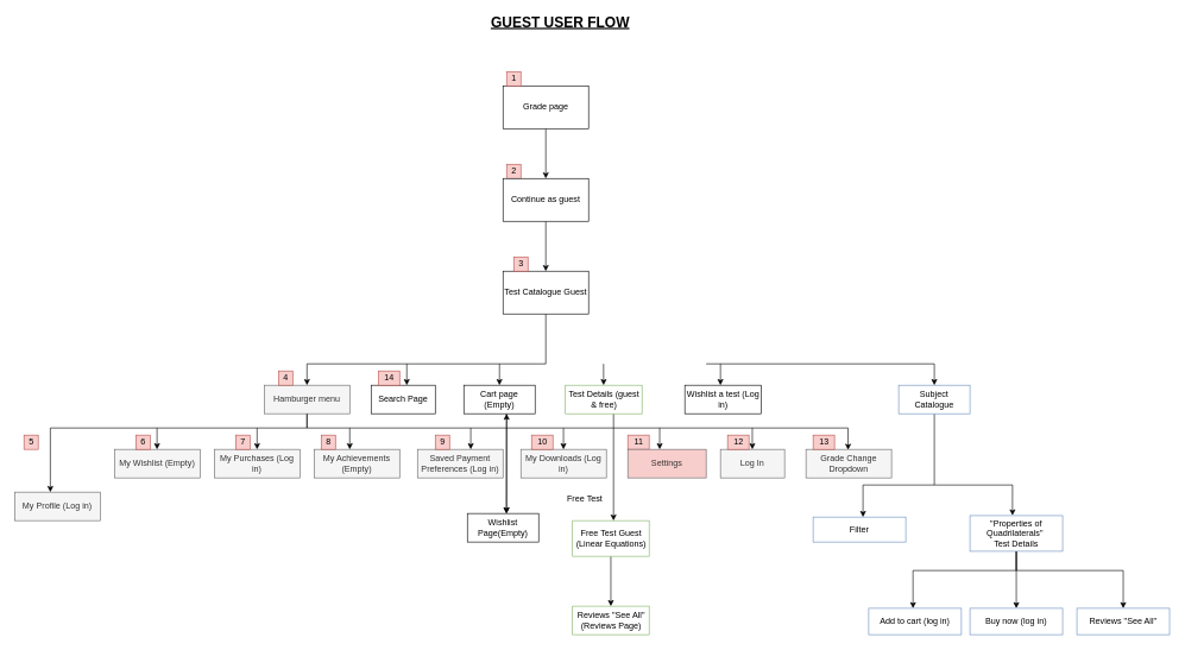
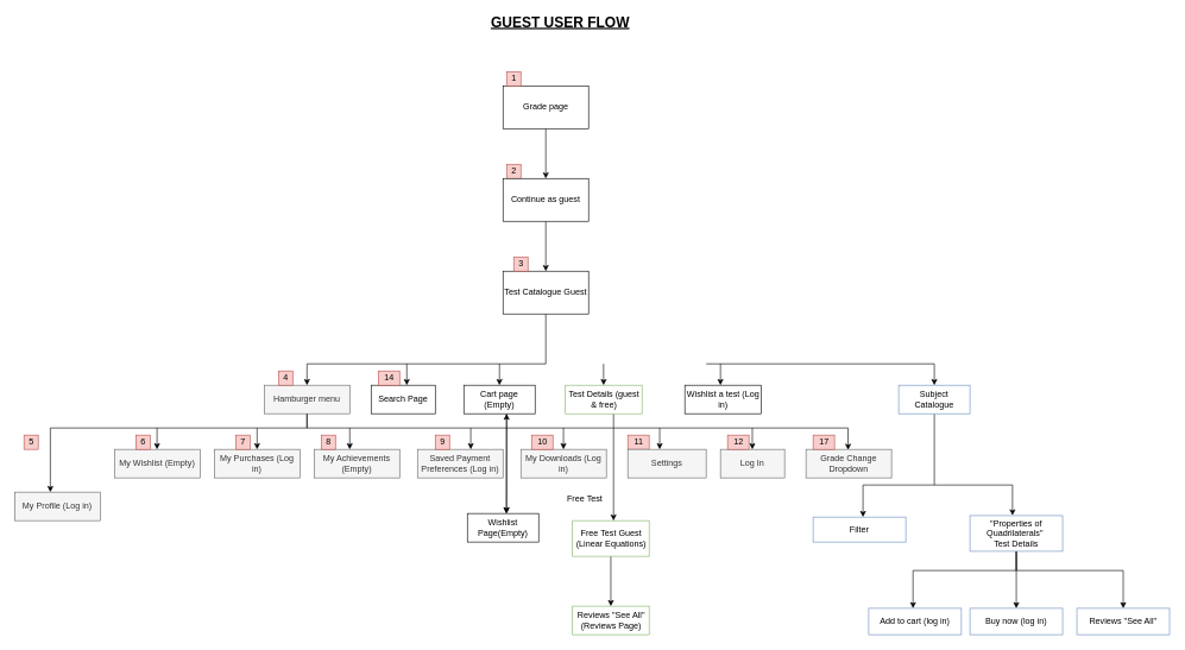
  <mxCell id="0" />
  <mxCell id="1" parent="0" />
  <mxCell id="2" style="edgeStyle=orthogonalEdgeStyle;rounded=0;orthogonalLoop=1;jettySize=auto;html=1;entryX=0.5;entryY=0;entryDx=0;entryDy=0;" edge="1" parent="1" source="3" target="69"><mxGeometry relative="1" as="geometry"><mxPoint x="765" y="240" as="targetPoint" /></mxGeometry></mxCell>
  <mxCell id="3" value="Grade page" style="rounded=0;whiteSpace=wrap;html=1;" vertex="1" parent="1"><mxGeometry x="705" y="120" width="120" height="60" as="geometry" /></mxCell>
  <mxCell id="4" value="&lt;font style=&quot;font-size: 20px&quot;&gt;&lt;b&gt;&lt;u&gt;GUEST USER FLOW&lt;/u&gt;&lt;/b&gt;&lt;/font&gt;" style="text;html=1;align=center;verticalAlign=middle;resizable=0;points=[];autosize=1;strokeColor=none;" vertex="1" parent="1"><mxGeometry x="680" y="20" width="210" height="20" as="geometry" /></mxCell>
  <mxCell id="5" value="" style="edgeStyle=orthogonalEdgeStyle;rounded=0;orthogonalLoop=1;jettySize=auto;html=1;" edge="1" parent="1" source="6" target="8"><mxGeometry relative="1" as="geometry"><Array as="points"><mxPoint x="765" y="510" /><mxPoint x="430" y="510" /></Array></mxGeometry></mxCell>
  <mxCell id="6" value="Test Catalogue Guest" style="rounded=0;whiteSpace=wrap;html=1;" vertex="1" parent="1"><mxGeometry x="705" y="380" width="120" height="60" as="geometry" /></mxCell>
  <mxCell id="7" value="" style="edgeStyle=orthogonalEdgeStyle;rounded=0;orthogonalLoop=1;jettySize=auto;html=1;" edge="1" parent="1" source="8" target="20"><mxGeometry relative="1" as="geometry"><Array as="points"><mxPoint x="430" y="600" /><mxPoint x="70" y="600" /></Array></mxGeometry></mxCell>
  <mxCell id="8" value="Hamburger menu" style="rounded=0;whiteSpace=wrap;html=1;strokeColor=#666666;fillColor=#f5f5f5;fontColor=#333333;" vertex="1" parent="1"><mxGeometry x="370" y="540" width="120" height="40" as="geometry" /></mxCell>
  <mxCell id="9" style="edgeStyle=orthogonalEdgeStyle;rounded=0;orthogonalLoop=1;jettySize=auto;html=1;" edge="1" parent="1"><mxGeometry relative="1" as="geometry"><mxPoint x="1310" y="540" as="targetPoint" /><mxPoint x="990" y="510" as="sourcePoint" /><Array as="points"><mxPoint x="1310" y="510" /></Array></mxGeometry></mxCell>
  <mxCell id="10" style="edgeStyle=orthogonalEdgeStyle;rounded=0;orthogonalLoop=1;jettySize=auto;html=1;" edge="1" parent="1"><mxGeometry relative="1" as="geometry"><mxPoint x="570" y="540" as="targetPoint" /><mxPoint x="570" y="510" as="sourcePoint" /><Array as="points"><mxPoint x="570" y="510" /><mxPoint x="570" y="520" /></Array></mxGeometry></mxCell>
  <mxCell id="11" value="Search Page" style="rounded=0;whiteSpace=wrap;html=1;" vertex="1" parent="1"><mxGeometry x="520" y="540" width="90" height="40" as="geometry" /></mxCell>
  <mxCell id="12" style="edgeStyle=orthogonalEdgeStyle;rounded=0;orthogonalLoop=1;jettySize=auto;html=1;" edge="1" parent="1" source="13"><mxGeometry relative="1" as="geometry"><mxPoint x="710" y="720" as="targetPoint" /><Array as="points"><mxPoint x="710" y="720" /><mxPoint x="710" y="720" /></Array></mxGeometry></mxCell>
  <mxCell id="13" value="Cart page (Empty)" style="rounded=0;whiteSpace=wrap;html=1;" vertex="1" parent="1"><mxGeometry x="650" y="540" width="100" height="40" as="geometry" /></mxCell>
  <mxCell id="14" value="" style="edgeStyle=orthogonalEdgeStyle;rounded=0;orthogonalLoop=1;jettySize=auto;html=1;exitX=0.5;exitY=1;exitDx=0;exitDy=0;" edge="1" parent="1" source="15"><mxGeometry relative="1" as="geometry"><mxPoint x="1310" y="575" as="sourcePoint" /><mxPoint x="1210" y="725" as="targetPoint" /><Array as="points"><mxPoint x="1310" y="680" /><mxPoint x="1210" y="680" /><mxPoint x="1210" y="725" /></Array></mxGeometry></mxCell>
  <mxCell id="15" value="Subject Catalogue" style="rounded=0;whiteSpace=wrap;html=1;strokeColor=#6c8ebf;fillColor=#FFFFFF;" vertex="1" parent="1"><mxGeometry x="1260" y="540" width="100" height="40" as="geometry" /></mxCell>
  <mxCell id="16" style="edgeStyle=orthogonalEdgeStyle;rounded=0;orthogonalLoop=1;jettySize=auto;html=1;" edge="1" parent="1"><mxGeometry relative="1" as="geometry"><mxPoint x="700" y="540" as="targetPoint" /><mxPoint x="700" y="510" as="sourcePoint" /><Array as="points"><mxPoint x="700" y="520" /><mxPoint x="700" y="520" /></Array></mxGeometry></mxCell>
  <mxCell id="17" style="edgeStyle=orthogonalEdgeStyle;rounded=0;orthogonalLoop=1;jettySize=auto;html=1;" edge="1" parent="1"><mxGeometry relative="1" as="geometry"><mxPoint x="846.05" y="540" as="targetPoint" /><mxPoint x="846.05" y="510" as="sourcePoint" /><Array as="points"><mxPoint x="846.05" y="530" /><mxPoint x="846.05" y="530" /></Array></mxGeometry></mxCell>
  <mxCell id="18" style="edgeStyle=orthogonalEdgeStyle;rounded=0;orthogonalLoop=1;jettySize=auto;html=1;" edge="1" parent="1" source="19"><mxGeometry relative="1" as="geometry"><mxPoint x="860" y="730" as="targetPoint" /><Array as="points"><mxPoint x="860" y="680" /><mxPoint x="860" y="680" /></Array></mxGeometry></mxCell>
  <mxCell id="19" value="Test Details (guest &amp;amp; free)" style="rounded=0;whiteSpace=wrap;html=1;strokeColor=#82b366;fillColor=#FFFFFF;" vertex="1" parent="1"><mxGeometry x="792.5" y="540" width="107.5" height="40" as="geometry" /></mxCell>
  <mxCell id="20" value="My Profile (Log in)" style="rounded=0;whiteSpace=wrap;html=1;fillColor=#f5f5f5;strokeColor=#666666;fontColor=#333333;" vertex="1" parent="1"><mxGeometry x="20" y="690" width="120" height="40" as="geometry" /></mxCell>
  <mxCell id="21" value="" style="edgeStyle=orthogonalEdgeStyle;rounded=0;orthogonalLoop=1;jettySize=auto;html=1;entryX=0.492;entryY=0.018;entryDx=0;entryDy=0;entryPerimeter=0;exitX=0.5;exitY=1;exitDx=0;exitDy=0;exitPerimeter=0;" edge="1" parent="1" source="8" target="30"><mxGeometry relative="1" as="geometry"><mxPoint x="799.97" y="590" as="sourcePoint" /><mxPoint x="1179.97" y="650" as="targetPoint" /><Array as="points"><mxPoint x="430" y="600" /><mxPoint x="1189" y="600" /></Array></mxGeometry></mxCell>
  <mxCell id="22" style="edgeStyle=orthogonalEdgeStyle;rounded=0;orthogonalLoop=1;jettySize=auto;html=1;" edge="1" parent="1"><mxGeometry relative="1" as="geometry"><mxPoint x="219.66" y="630" as="targetPoint" /><mxPoint x="219.66" y="600" as="sourcePoint" /><Array as="points"><mxPoint x="219.66" y="600" /><mxPoint x="219.66" y="610" /></Array></mxGeometry></mxCell>
  <mxCell id="23" value="My Wishlist (Empty)" style="rounded=0;whiteSpace=wrap;html=1;fillColor=#f5f5f5;strokeColor=#666666;fontColor=#333333;" vertex="1" parent="1"><mxGeometry x="160" y="630" width="120" height="40" as="geometry" /></mxCell>
  <mxCell id="24" style="edgeStyle=orthogonalEdgeStyle;rounded=0;orthogonalLoop=1;jettySize=auto;html=1;" edge="1" parent="1"><mxGeometry relative="1" as="geometry"><mxPoint x="360" y="630" as="targetPoint" /><mxPoint x="360" y="600" as="sourcePoint" /><Array as="points"><mxPoint x="360" y="600" /><mxPoint x="360" y="610" /></Array></mxGeometry></mxCell>
  <mxCell id="25" value="My Achievements (Empty)" style="rounded=0;whiteSpace=wrap;html=1;fillColor=#f5f5f5;strokeColor=#666666;fontColor=#333333;" vertex="1" parent="1"><mxGeometry x="440" y="630" width="120" height="40" as="geometry" /></mxCell>
  <mxCell id="26" value="Saved Payment Preferences (Log in)" style="rounded=0;whiteSpace=wrap;html=1;fillColor=#f5f5f5;strokeColor=#666666;fontColor=#333333;" vertex="1" parent="1"><mxGeometry x="585" y="630" width="120" height="40" as="geometry" /></mxCell>
  <mxCell id="27" value="My Downloads (Log in)" style="rounded=0;whiteSpace=wrap;html=1;fillColor=#f5f5f5;strokeColor=#666666;fontColor=#333333;" vertex="1" parent="1"><mxGeometry x="730" y="630" width="120" height="40" as="geometry" /></mxCell>
  <mxCell id="28" value="My Purchases (Log in)" style="rounded=0;whiteSpace=wrap;html=1;fillColor=#f5f5f5;strokeColor=#666666;fontColor=#333333;" vertex="1" parent="1"><mxGeometry x="300" y="630" width="120" height="40" as="geometry" /></mxCell>
  <mxCell id="29" value="Log In" style="rounded=0;whiteSpace=wrap;html=1;fillColor=#f5f5f5;strokeColor=#666666;fontColor=#333333;" vertex="1" parent="1"><mxGeometry x="1010" y="630" width="90" height="40" as="geometry" /></mxCell>
  <mxCell id="30" value="Grade Change Dropdown" style="rounded=0;whiteSpace=wrap;html=1;fillColor=#f5f5f5;strokeColor=#666666;fontColor=#333333;" vertex="1" parent="1"><mxGeometry x="1130" y="630" width="120" height="40" as="geometry" /></mxCell>
  <mxCell id="31" style="edgeStyle=orthogonalEdgeStyle;rounded=0;orthogonalLoop=1;jettySize=auto;html=1;" edge="1" parent="1"><mxGeometry relative="1" as="geometry"><mxPoint x="659.76" y="630" as="targetPoint" /><mxPoint x="659.76" y="600" as="sourcePoint" /><Array as="points"><mxPoint x="659.76" y="600" /><mxPoint x="659.76" y="610" /></Array></mxGeometry></mxCell>
  <mxCell id="32" style="edgeStyle=orthogonalEdgeStyle;rounded=0;orthogonalLoop=1;jettySize=auto;html=1;" edge="1" parent="1"><mxGeometry relative="1" as="geometry"><mxPoint x="490" y="630" as="targetPoint" /><mxPoint x="490" y="600" as="sourcePoint" /><Array as="points"><mxPoint x="490" y="600" /><mxPoint x="490" y="610" /></Array></mxGeometry></mxCell>
  <mxCell id="33" style="edgeStyle=orthogonalEdgeStyle;rounded=0;orthogonalLoop=1;jettySize=auto;html=1;" edge="1" parent="1"><mxGeometry relative="1" as="geometry"><mxPoint x="789.76" y="630" as="targetPoint" /><mxPoint x="789.76" y="600" as="sourcePoint" /><Array as="points"><mxPoint x="789.76" y="600" /><mxPoint x="789.76" y="610" /></Array></mxGeometry></mxCell>
  <mxCell id="34" style="edgeStyle=orthogonalEdgeStyle;rounded=0;orthogonalLoop=1;jettySize=auto;html=1;" edge="1" parent="1"><mxGeometry relative="1" as="geometry"><mxPoint x="924.76" y="630" as="targetPoint" /><mxPoint x="924.76" y="600" as="sourcePoint" /><Array as="points"><mxPoint x="924.76" y="600" /><mxPoint x="924.76" y="610" /></Array></mxGeometry></mxCell>
  <mxCell id="35" style="edgeStyle=orthogonalEdgeStyle;rounded=0;orthogonalLoop=1;jettySize=auto;html=1;" edge="1" parent="1"><mxGeometry relative="1" as="geometry"><mxPoint x="1054.71" y="630" as="targetPoint" /><mxPoint x="1054.71" y="600" as="sourcePoint" /><Array as="points"><mxPoint x="1054.71" y="600" /><mxPoint x="1054.71" y="610" /></Array></mxGeometry></mxCell>
  <mxCell id="36" style="edgeStyle=orthogonalEdgeStyle;rounded=0;orthogonalLoop=1;jettySize=auto;html=1;" edge="1" parent="1"><mxGeometry relative="1" as="geometry"><mxPoint x="1010" y="540" as="targetPoint" /><mxPoint x="1010" y="510" as="sourcePoint" /><Array as="points"><mxPoint x="1009.95" y="520" /><mxPoint x="1009.95" y="520" /></Array></mxGeometry></mxCell>
  <mxCell id="37" value="Wishlist a test (Log in)" style="rounded=0;whiteSpace=wrap;html=1;" vertex="1" parent="1"><mxGeometry x="960" y="540" width="107.5" height="40" as="geometry" /></mxCell>
  <mxCell id="38" value="1" style="text;html=1;align=center;verticalAlign=middle;resizable=0;points=[];autosize=1;strokeColor=#b85450;fillColor=#f8cecc;" vertex="1" parent="1"><mxGeometry x="710" y="100" width="20" height="20" as="geometry" /></mxCell>
  <mxCell id="39" value="2" style="text;html=1;align=center;verticalAlign=middle;resizable=0;points=[];autosize=1;strokeColor=#b85450;fillColor=#f8cecc;" vertex="1" parent="1"><mxGeometry x="710" width="20" height="20" as="geometry" y="230" /></mxCell>
  <mxCell id="40" value="3" style="text;html=1;align=center;verticalAlign=middle;resizable=0;points=[];autosize=1;strokeColor=#b85450;fillColor=#f8cecc;" vertex="1" parent="1"><mxGeometry x="720" y="360" width="20" height="20" as="geometry" /></mxCell>
  <mxCell id="41" value="4" style="text;html=1;align=center;verticalAlign=middle;resizable=0;points=[];autosize=1;strokeColor=#b85450;fillColor=#f8cecc;" vertex="1" parent="1"><mxGeometry x="390" y="520" width="20" height="20" as="geometry" /></mxCell>
  <mxCell id="42" value="5" style="text;html=1;align=center;verticalAlign=middle;resizable=0;points=[];autosize=1;strokeColor=#b85450;fillColor=#f8cecc;" vertex="1" parent="1"><mxGeometry x="33" y="610" width="20" height="20" as="geometry" /></mxCell>
  <mxCell id="43" value="6" style="text;html=1;align=center;verticalAlign=middle;resizable=0;points=[];autosize=1;strokeColor=#b85450;fillColor=#f8cecc;" vertex="1" parent="1"><mxGeometry x="190" y="610" width="20" height="20" as="geometry" /></mxCell>
  <mxCell id="44" value="7" style="text;html=1;align=center;verticalAlign=middle;resizable=0;points=[];autosize=1;strokeColor=#b85450;fillColor=#f8cecc;" vertex="1" parent="1"><mxGeometry x="330" y="610" width="20" height="20" as="geometry" /></mxCell>
  <mxCell id="45" value="8" style="text;html=1;align=center;verticalAlign=middle;resizable=0;points=[];autosize=1;strokeColor=#b85450;fillColor=#f8cecc;" vertex="1" parent="1"><mxGeometry x="450" y="610" width="20" height="20" as="geometry" /></mxCell>
  <mxCell id="46" value="9" style="text;html=1;align=center;verticalAlign=middle;resizable=0;points=[];autosize=1;strokeColor=#b85450;fillColor=#f8cecc;" vertex="1" parent="1"><mxGeometry x="610" y="610" width="20" height="20" as="geometry" /></mxCell>
  <mxCell id="47" value="10" style="text;html=1;align=center;verticalAlign=middle;resizable=0;points=[];autosize=1;strokeColor=#b85450;fillColor=#f8cecc;" vertex="1" parent="1"><mxGeometry x="745" y="610" width="30" height="20" as="geometry" /></mxCell>
  <mxCell id="48" value="11" style="text;html=1;align=center;verticalAlign=middle;resizable=0;points=[];autosize=1;strokeColor=#b85450;fillColor=#f8cecc;" vertex="1" parent="1"><mxGeometry x="880" y="610" width="30" height="20" as="geometry" /></mxCell>
  <mxCell id="49" value="12" style="text;html=1;align=center;verticalAlign=middle;resizable=0;points=[];autosize=1;strokeColor=#b85450;fillColor=#f8cecc;" vertex="1" parent="1"><mxGeometry x="1020" y="610" width="30" height="20" as="geometry" /></mxCell>
- <mxCell id="50" value="13" style="text;html=1;align=center;verticalAlign=middle;resizable=0;points=[];autosize=1;strokeColor=#b85450;fillColor=#f8cecc;" vertex="1" parent="1"><mxGeometry x="1140" y="610" width="30" height="20" as="geometry" /></mxCell>
+ <mxCell id="50" value="17" style="text;html=1;align=center;verticalAlign=middle;resizable=0;points=[];autosize=1;strokeColor=#b85450;fillColor=#f8cecc;" vertex="1" parent="1"><mxGeometry x="1140" y="610" width="30" height="20" as="geometry" /></mxCell>
  <mxCell id="51" value="14" style="text;html=1;align=center;verticalAlign=middle;resizable=0;points=[];autosize=1;strokeColor=#b85450;fillColor=#f8cecc;" vertex="1" parent="1"><mxGeometry x="530" y="520" width="30" height="20" as="geometry" /></mxCell>
  <mxCell id="52" value="" style="edgeStyle=orthogonalEdgeStyle;rounded=0;orthogonalLoop=1;jettySize=auto;html=1;" edge="1" parent="1" source="53" target="65"><mxGeometry relative="1" as="geometry" /></mxCell>
  <mxCell id="53" value="Free Test Guest (Linear Equations)" style="rounded=0;whiteSpace=wrap;html=1;strokeColor=#82b366;fillColor=#FFFFFF;" vertex="1" parent="1"><mxGeometry x="802.5" y="730" width="107.5" height="50" as="geometry" /></mxCell>
  <mxCell id="54" value="Free Test" style="text;html=1;strokeColor=none;fillColor=none;align=center;verticalAlign=middle;whiteSpace=wrap;rounded=0;" vertex="1" parent="1"><mxGeometry x="790" y="690" width="60" height="20" as="geometry" /></mxCell>
  <mxCell id="55" value="Filter" style="rounded=0;whiteSpace=wrap;html=1;strokeColor=#6c8ebf;fillColor=#FFFFFF;" vertex="1" parent="1"><mxGeometry x="1140" y="725" width="130" height="35" as="geometry" /></mxCell>
  <mxCell id="56" style="edgeStyle=orthogonalEdgeStyle;rounded=0;orthogonalLoop=1;jettySize=auto;html=1;entryX=0.459;entryY=-0.005;entryDx=0;entryDy=0;entryPerimeter=0;" edge="1" parent="1" target="60"><mxGeometry relative="1" as="geometry"><mxPoint x="1420" y="720" as="targetPoint" /><mxPoint x="1310" y="680" as="sourcePoint" /><Array as="points"><mxPoint x="1420" y="680" /></Array></mxGeometry></mxCell>
  <mxCell id="57" value="" style="edgeStyle=orthogonalEdgeStyle;rounded=0;orthogonalLoop=1;jettySize=auto;html=1;" edge="1" parent="1" source="60" target="62"><mxGeometry relative="1" as="geometry" /></mxCell>
  <mxCell id="58" value="" style="edgeStyle=orthogonalEdgeStyle;rounded=0;orthogonalLoop=1;jettySize=auto;html=1;entryX=0.478;entryY=0;entryDx=0;entryDy=0;entryPerimeter=0;" edge="1" parent="1" source="60" target="64"><mxGeometry relative="1" as="geometry"><mxPoint x="1280" y="850" as="targetPoint" /><Array as="points"><mxPoint x="1425" y="800" /><mxPoint x="1280" y="800" /></Array></mxGeometry></mxCell>
  <mxCell id="59" value="" style="edgeStyle=orthogonalEdgeStyle;rounded=0;orthogonalLoop=1;jettySize=auto;html=1;" edge="1" parent="1" source="60" target="63"><mxGeometry relative="1" as="geometry"><Array as="points"><mxPoint x="1425" y="800" /><mxPoint x="1575" y="800" /></Array></mxGeometry></mxCell>
  <mxCell id="60" value="&quot;Properties of Quadrilaterals&quot;&amp;nbsp;&lt;br&gt;Test Details" style="rounded=0;whiteSpace=wrap;html=1;strokeColor=#6c8ebf;fillColor=#FFFFFF;" vertex="1" parent="1"><mxGeometry x="1360" y="723" width="130" height="50" as="geometry" /></mxCell>
- <mxCell id="61" value="Settings" style="rounded=0;whiteSpace=wrap;html=1;fillColor=#f8cecc;strokeColor=#666666;fontColor=#333333;" vertex="1" parent="1"><mxGeometry x="880" y="630" width="110" height="40" as="geometry" /></mxCell>
+ <mxCell id="61" value="Settings" style="rounded=0;whiteSpace=wrap;html=1;fillColor=#f5f5f5;strokeColor=#666666;fontColor=#333333;" vertex="1" parent="1"><mxGeometry x="880" y="630" width="110" height="40" as="geometry" /></mxCell>
  <mxCell id="62" value="Buy now (log in)" style="rounded=0;whiteSpace=wrap;html=1;strokeColor=#6c8ebf;fillColor=#FFFFFF;" vertex="1" parent="1"><mxGeometry x="1360" y="853" width="130" height="37" as="geometry" /></mxCell>
  <mxCell id="63" value="Reviews &quot;See All&quot;" style="rounded=0;whiteSpace=wrap;html=1;strokeColor=#6c8ebf;fillColor=#FFFFFF;" vertex="1" parent="1"><mxGeometry x="1510" y="853" width="130" height="37" as="geometry" /></mxCell>
  <mxCell id="64" value="Add to cart (log in)" style="rounded=0;whiteSpace=wrap;html=1;strokeColor=#6c8ebf;fillColor=#FFFFFF;" vertex="1" parent="1"><mxGeometry x="1218" y="853" width="130" height="37" as="geometry" /></mxCell>
  <mxCell id="65" value="Reviews &quot;See All&quot; (Reviews Page)" style="rounded=0;whiteSpace=wrap;html=1;strokeColor=#82b366;fillColor=#FFFFFF;" vertex="1" parent="1"><mxGeometry x="802.5" y="850" width="107.5" height="40" as="geometry" /></mxCell>
  <mxCell id="66" value="Wishlist Page(Empty)" style="rounded=0;whiteSpace=wrap;html=1;" vertex="1" parent="1"><mxGeometry x="655" y="720" width="100" height="40" as="geometry" /></mxCell>
  <mxCell id="67" value="" style="endArrow=classic;startArrow=classic;html=1;shadow=0;exitX=0.547;exitY=0.001;exitDx=0;exitDy=0;exitPerimeter=0;" edge="1" parent="1" source="66"><mxGeometry width="50" height="50" relative="1" as="geometry"><mxPoint x="660" y="630" as="sourcePoint" /><mxPoint x="710" y="580" as="targetPoint" /></mxGeometry></mxCell>
  <mxCell id="68" value="" style="edgeStyle=orthogonalEdgeStyle;rounded=0;orthogonalLoop=1;jettySize=auto;html=1;shadow=0;entryX=0.5;entryY=0;entryDx=0;entryDy=0;" edge="1" parent="1" source="69" target="6"><mxGeometry relative="1" as="geometry" /></mxCell>
  <mxCell id="69" value="Continue as guest" style="rounded=0;whiteSpace=wrap;html=1;" vertex="1" parent="1"><mxGeometry x="705" y="250" width="120" height="60" as="geometry" /></mxCell>
